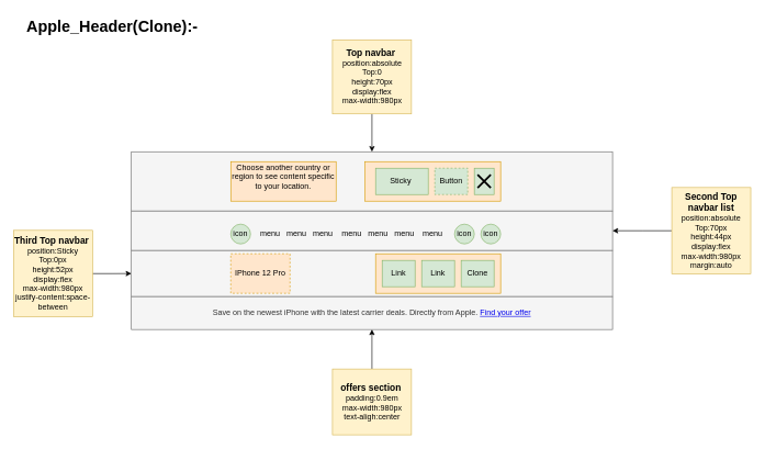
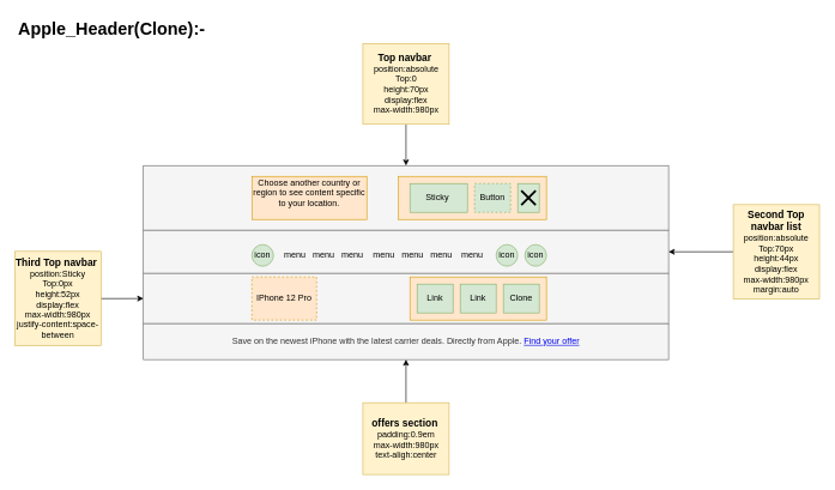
  <mxCell id="0" />
  <mxCell id="1" parent="0" />
  <mxCell id="2" value="" style="rounded=0;whiteSpace=wrap;html=1;fillColor=#f5f5f5;strokeColor=#666666;fontColor=#333333;" vertex="1" parent="1"><mxGeometry x="199" y="230" width="731" height="90" as="geometry" /></mxCell>
  <mxCell id="3" value="&#10;Choose another country or region to see content specific to your location.&#10;&#10;" style="rounded=0;whiteSpace=wrap;html=1;fillColor=#ffe6cc;strokeColor=#d79b00;" vertex="1" parent="1"><mxGeometry x="350" y="245" width="160" height="60" as="geometry" /></mxCell>
  <mxCell id="4" value="" style="rounded=0;whiteSpace=wrap;html=1;fillColor=#ffe6cc;strokeColor=#d79b00;" vertex="1" parent="1"><mxGeometry x="554" y="245" width="206" height="60" as="geometry" /></mxCell>
  <mxCell id="5" value="Sticky&amp;nbsp;" style="rounded=0;whiteSpace=wrap;html=1;fillColor=#d5e8d4;strokeColor=#82b366;" vertex="1" parent="1"><mxGeometry x="570" y="255" width="80" height="40" as="geometry" /></mxCell>
  <mxCell id="6" value="Button" style="rounded=0;whiteSpace=wrap;html=1;fillColor=#d5e8d4;strokeColor=#82b366;dashed=1;" vertex="1" parent="1"><mxGeometry x="660" y="255" width="50" height="40" as="geometry" /></mxCell>
  <mxCell id="7" value="" style="rounded=0;whiteSpace=wrap;html=1;fillColor=#d5e8d4;strokeColor=#82b366;" vertex="1" parent="1"><mxGeometry x="720" y="255" width="30" height="40" as="geometry" /></mxCell>
  <mxCell id="8" value="" style="shape=umlDestroy;whiteSpace=wrap;html=1;strokeWidth=3;" vertex="1" parent="1"><mxGeometry x="725" y="265" width="20" height="20" as="geometry" /></mxCell>
  <mxCell id="9" value="" style="edgeStyle=orthogonalEdgeStyle;rounded=0;orthogonalLoop=1;jettySize=auto;html=1;" edge="1" parent="1" source="10" target="2"><mxGeometry relative="1" as="geometry" /></mxCell>
  <mxCell id="10" value="&lt;b style=&quot;font-size: 14px&quot;&gt;Top navbar&amp;nbsp;&lt;br&gt;&lt;/b&gt;position:absolute&lt;br&gt;Top:0&lt;br&gt;height:70px&lt;br&gt;display:flex&lt;br&gt;max-width:980px" style="rounded=0;whiteSpace=wrap;html=1;fillColor=#fff2cc;strokeColor=#d6b656;" vertex="1" parent="1"><mxGeometry x="504.5" y="60" width="120" height="112.5" as="geometry" /></mxCell>
  <mxCell id="11" value="" style="rounded=0;whiteSpace=wrap;html=1;fillColor=#f5f5f5;strokeColor=#666666;fontColor=#333333;" vertex="1" parent="1"><mxGeometry x="199" y="320" width="731" height="60" as="geometry" /></mxCell>
  <mxCell id="12" value="" style="edgeStyle=orthogonalEdgeStyle;rounded=0;orthogonalLoop=1;jettySize=auto;html=1;" edge="1" parent="1" source="13" target="11"><mxGeometry relative="1" as="geometry" /></mxCell>
  <mxCell id="13" value="&lt;b style=&quot;font-size: 14px&quot;&gt;Second Top navbar list&lt;br&gt;&lt;/b&gt;position:absolute&lt;br&gt;Top:70px&lt;br&gt;height:44px&lt;br&gt;display:flex&lt;br&gt;max-width:980px&lt;br&gt;margin:auto" style="rounded=0;whiteSpace=wrap;html=1;fillColor=#fff2cc;strokeColor=#d6b656;" vertex="1" parent="1"><mxGeometry x="1020" y="284.37" width="120" height="131.25" as="geometry" /></mxCell>
  <mxCell id="14" value="icon" style="ellipse;whiteSpace=wrap;html=1;aspect=fixed;fillColor=#d5e8d4;strokeColor=#82b366;" vertex="1" parent="1"><mxGeometry x="350" y="340" width="30" height="30" as="geometry" /></mxCell>
  <mxCell id="15" value="icon" style="ellipse;whiteSpace=wrap;html=1;aspect=fixed;fillColor=#d5e8d4;strokeColor=#82b366;" vertex="1" parent="1"><mxGeometry x="730" y="340" width="30" height="30" as="geometry" /></mxCell>
  <mxCell id="16" value="icon" style="ellipse;whiteSpace=wrap;html=1;aspect=fixed;fillColor=#d5e8d4;strokeColor=#82b366;" vertex="1" parent="1"><mxGeometry x="690" y="340" width="30" height="30" as="geometry" /></mxCell>
  <mxCell id="17" value="menu" style="text;html=1;strokeColor=none;fillColor=none;align=center;verticalAlign=middle;whiteSpace=wrap;rounded=0;" vertex="1" parent="1"><mxGeometry x="390" y="345" width="40" height="20" as="geometry" /></mxCell>
  <mxCell id="18" value="menu" style="text;html=1;strokeColor=none;fillColor=none;align=center;verticalAlign=middle;whiteSpace=wrap;rounded=0;" vertex="1" parent="1"><mxGeometry x="430" y="345" width="40" height="20" as="geometry" /></mxCell>
  <mxCell id="19" value="menu" style="text;html=1;strokeColor=none;fillColor=none;align=center;verticalAlign=middle;whiteSpace=wrap;rounded=0;" vertex="1" parent="1"><mxGeometry x="470" y="345" width="40" height="20" as="geometry" /></mxCell>
  <mxCell id="20" value="menu" style="text;html=1;strokeColor=none;fillColor=none;align=center;verticalAlign=middle;whiteSpace=wrap;rounded=0;" vertex="1" parent="1"><mxGeometry x="514" y="345" width="40" height="20" as="geometry" /></mxCell>
  <mxCell id="21" value="menu" style="text;html=1;strokeColor=none;fillColor=none;align=center;verticalAlign=middle;whiteSpace=wrap;rounded=0;" vertex="1" parent="1"><mxGeometry x="554" y="345" width="40" height="20" as="geometry" /></mxCell>
  <mxCell id="22" value="menu" style="text;html=1;strokeColor=none;fillColor=none;align=center;verticalAlign=middle;whiteSpace=wrap;rounded=0;" vertex="1" parent="1"><mxGeometry x="594" y="345" width="40" height="20" as="geometry" /></mxCell>
  <mxCell id="23" value="menu" style="text;html=1;strokeColor=none;fillColor=none;align=center;verticalAlign=middle;whiteSpace=wrap;rounded=0;" vertex="1" parent="1"><mxGeometry x="637" y="345" width="40" height="20" as="geometry" /></mxCell>
  <mxCell id="24" value="" style="rounded=0;whiteSpace=wrap;html=1;fillColor=#f5f5f5;strokeColor=#666666;fontColor=#333333;" vertex="1" parent="1"><mxGeometry x="199" y="380" width="731" height="70" as="geometry" /></mxCell>
  <mxCell id="25" value="IPhone 12 Pro" style="rounded=0;whiteSpace=wrap;html=1;fillColor=#ffe6cc;strokeColor=#d79b00;dashed=1;" vertex="1" parent="1"><mxGeometry x="350" y="385" width="90" height="60" as="geometry" /></mxCell>
  <mxCell id="26" value="&lt;br&gt;" style="rounded=0;whiteSpace=wrap;html=1;fillColor=#ffe6cc;strokeColor=#d79b00;" vertex="1" parent="1"><mxGeometry x="570" y="385" width="190" height="60" as="geometry" /></mxCell>
  <mxCell id="27" value="Link" style="rounded=0;whiteSpace=wrap;html=1;fillColor=#d5e8d4;strokeColor=#82b366;" vertex="1" parent="1"><mxGeometry x="580" y="395" width="50" height="40" as="geometry" /></mxCell>
  <mxCell id="28" value="Link" style="rounded=0;whiteSpace=wrap;html=1;fillColor=#d5e8d4;strokeColor=#82b366;" vertex="1" parent="1"><mxGeometry x="640" y="395" width="50" height="40" as="geometry" /></mxCell>
  <mxCell id="29" value="Clone" style="rounded=0;whiteSpace=wrap;html=1;fillColor=#d5e8d4;strokeColor=#82b366;" vertex="1" parent="1"><mxGeometry x="700" y="395" width="50" height="40" as="geometry" /></mxCell>
  <mxCell id="30" value="" style="edgeStyle=orthogonalEdgeStyle;rounded=0;orthogonalLoop=1;jettySize=auto;html=1;" edge="1" parent="1" source="31" target="24"><mxGeometry relative="1" as="geometry" /></mxCell>
  <mxCell id="31" value="&lt;b style=&quot;font-size: 14px&quot;&gt;Third Top navbar&amp;nbsp;&lt;br&gt;&lt;/b&gt;position:Sticky&lt;br&gt;Top:0px&lt;br&gt;height:52px&lt;br&gt;display:flex&lt;br&gt;max-width:980px&lt;br&gt;justify-content:space-between" style="rounded=0;whiteSpace=wrap;html=1;fillColor=#fff2cc;strokeColor=#d6b656;" vertex="1" parent="1"><mxGeometry x="20" y="349.38" width="120" height="131.25" as="geometry" /></mxCell>
  <mxCell id="32" value="Save on the newest iPhone with the latest carrier deals. Directly from Apple. &lt;a class=&quot;ribbon-link more&quot; href=&quot;https://www.apple.com/us/shop/goto/buy_iphone/carrier_offers&quot;&gt;Find your offer&lt;/a&gt;" style="rounded=0;whiteSpace=wrap;html=1;fillColor=#f5f5f5;strokeColor=#666666;fontColor=#333333;" vertex="1" parent="1"><mxGeometry x="199" y="450" width="731" height="50" as="geometry" /></mxCell>
  <mxCell id="33" value="" style="edgeStyle=orthogonalEdgeStyle;rounded=0;orthogonalLoop=1;jettySize=auto;html=1;" edge="1" parent="1" source="34" target="32"><mxGeometry relative="1" as="geometry" /></mxCell>
  <mxCell id="34" value="&lt;b style=&quot;font-size: 14px&quot;&gt;offers section&amp;nbsp;&lt;br&gt;&lt;/b&gt;padding:0.9em&lt;br&gt;max-width:980px&lt;br&gt;text-aligh:center" style="rounded=0;whiteSpace=wrap;html=1;fillColor=#fff2cc;strokeColor=#d6b656;" vertex="1" parent="1"><mxGeometry x="504.5" y="560" width="120" height="100" as="geometry" /></mxCell>
- <mxCell id="35" value="&lt;h1&gt;Apple_Header(Clone):-&lt;br&gt;&lt;/h1&gt;" style="text;html=1;strokeColor=none;fillColor=none;spacing=5;spacingTop=-20;whiteSpace=wrap;overflow=hidden;rounded=0;" vertex="1" parent="1"><mxGeometry x="35" y="20" width="320" height="40" as="geometry" /></mxCell>
+ <mxCell id="35" value="&lt;h1&gt;Apple_Header(Clone):-&lt;br&gt;&lt;/h1&gt;" style="text;html=1;strokeColor=none;fillColor=none;spacing=5;spacingTop=-20;whiteSpace=wrap;overflow=hidden;rounded=0;" vertex="1" parent="1"><mxGeometry x="20" y="20" width="320" height="40" as="geometry" /></mxCell>
